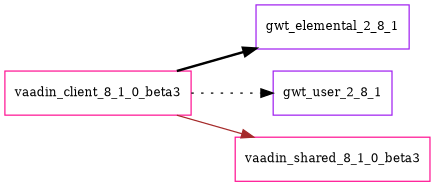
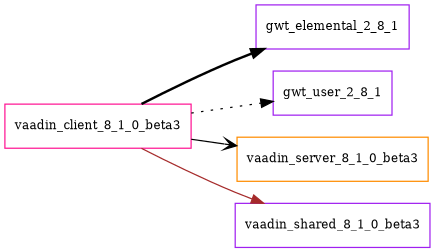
  digraph {
    rankdir=LR
    node [color=deeppink fontsize=10.0 shape=box]
    edge [arrowhead=normal color=black style=solid]
    vaadin_client_8_1_0_beta3
    gwt_elemental_2_8_1 [color=purple]
    gwt_user_2_8_1 [color=purple]
-   vaadin_shared_8_1_0_beta3
+   vaadin_server_8_1_0_beta3 [color=darkorange]
+   vaadin_shared_8_1_0_beta3 [color=purple]
    vaadin_client_8_1_0_beta3 -> gwt_elemental_2_8_1 [style=bold]
    vaadin_client_8_1_0_beta3 -> gwt_user_2_8_1 [style=dotted]
+   vaadin_client_8_1_0_beta3 -> vaadin_server_8_1_0_beta3 [arrowhead=vee]
    vaadin_client_8_1_0_beta3 -> vaadin_shared_8_1_0_beta3 [color=brown]
  }
